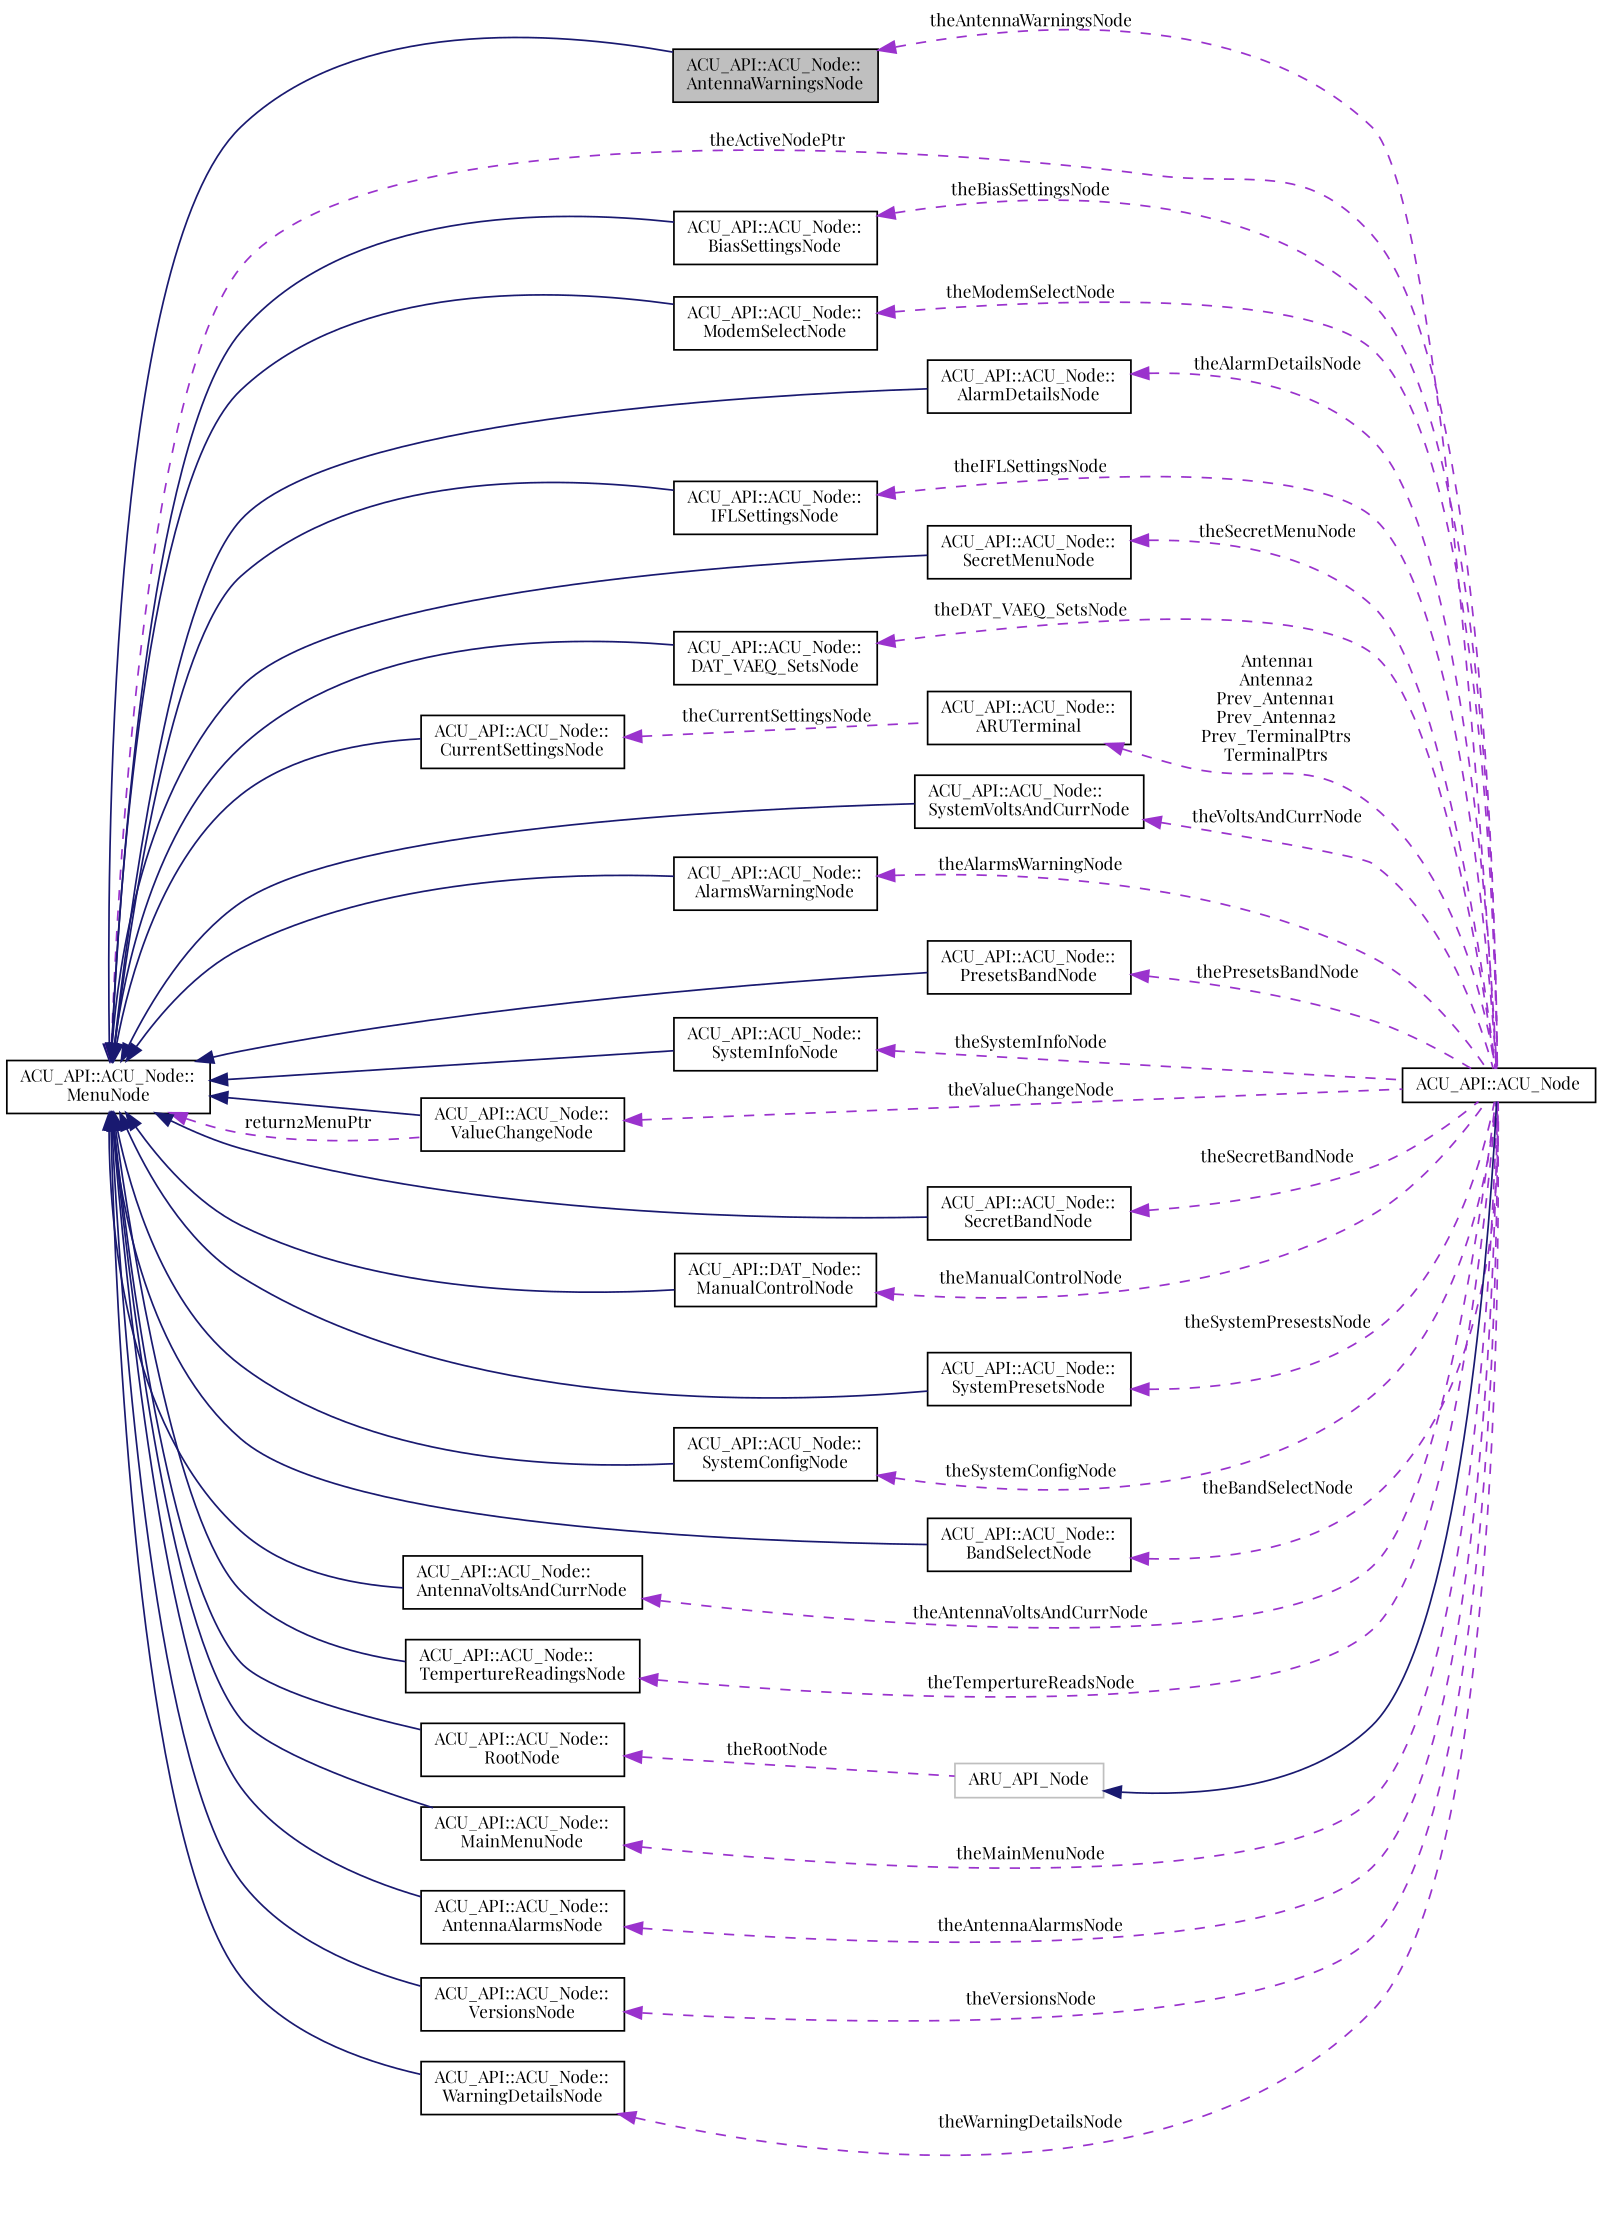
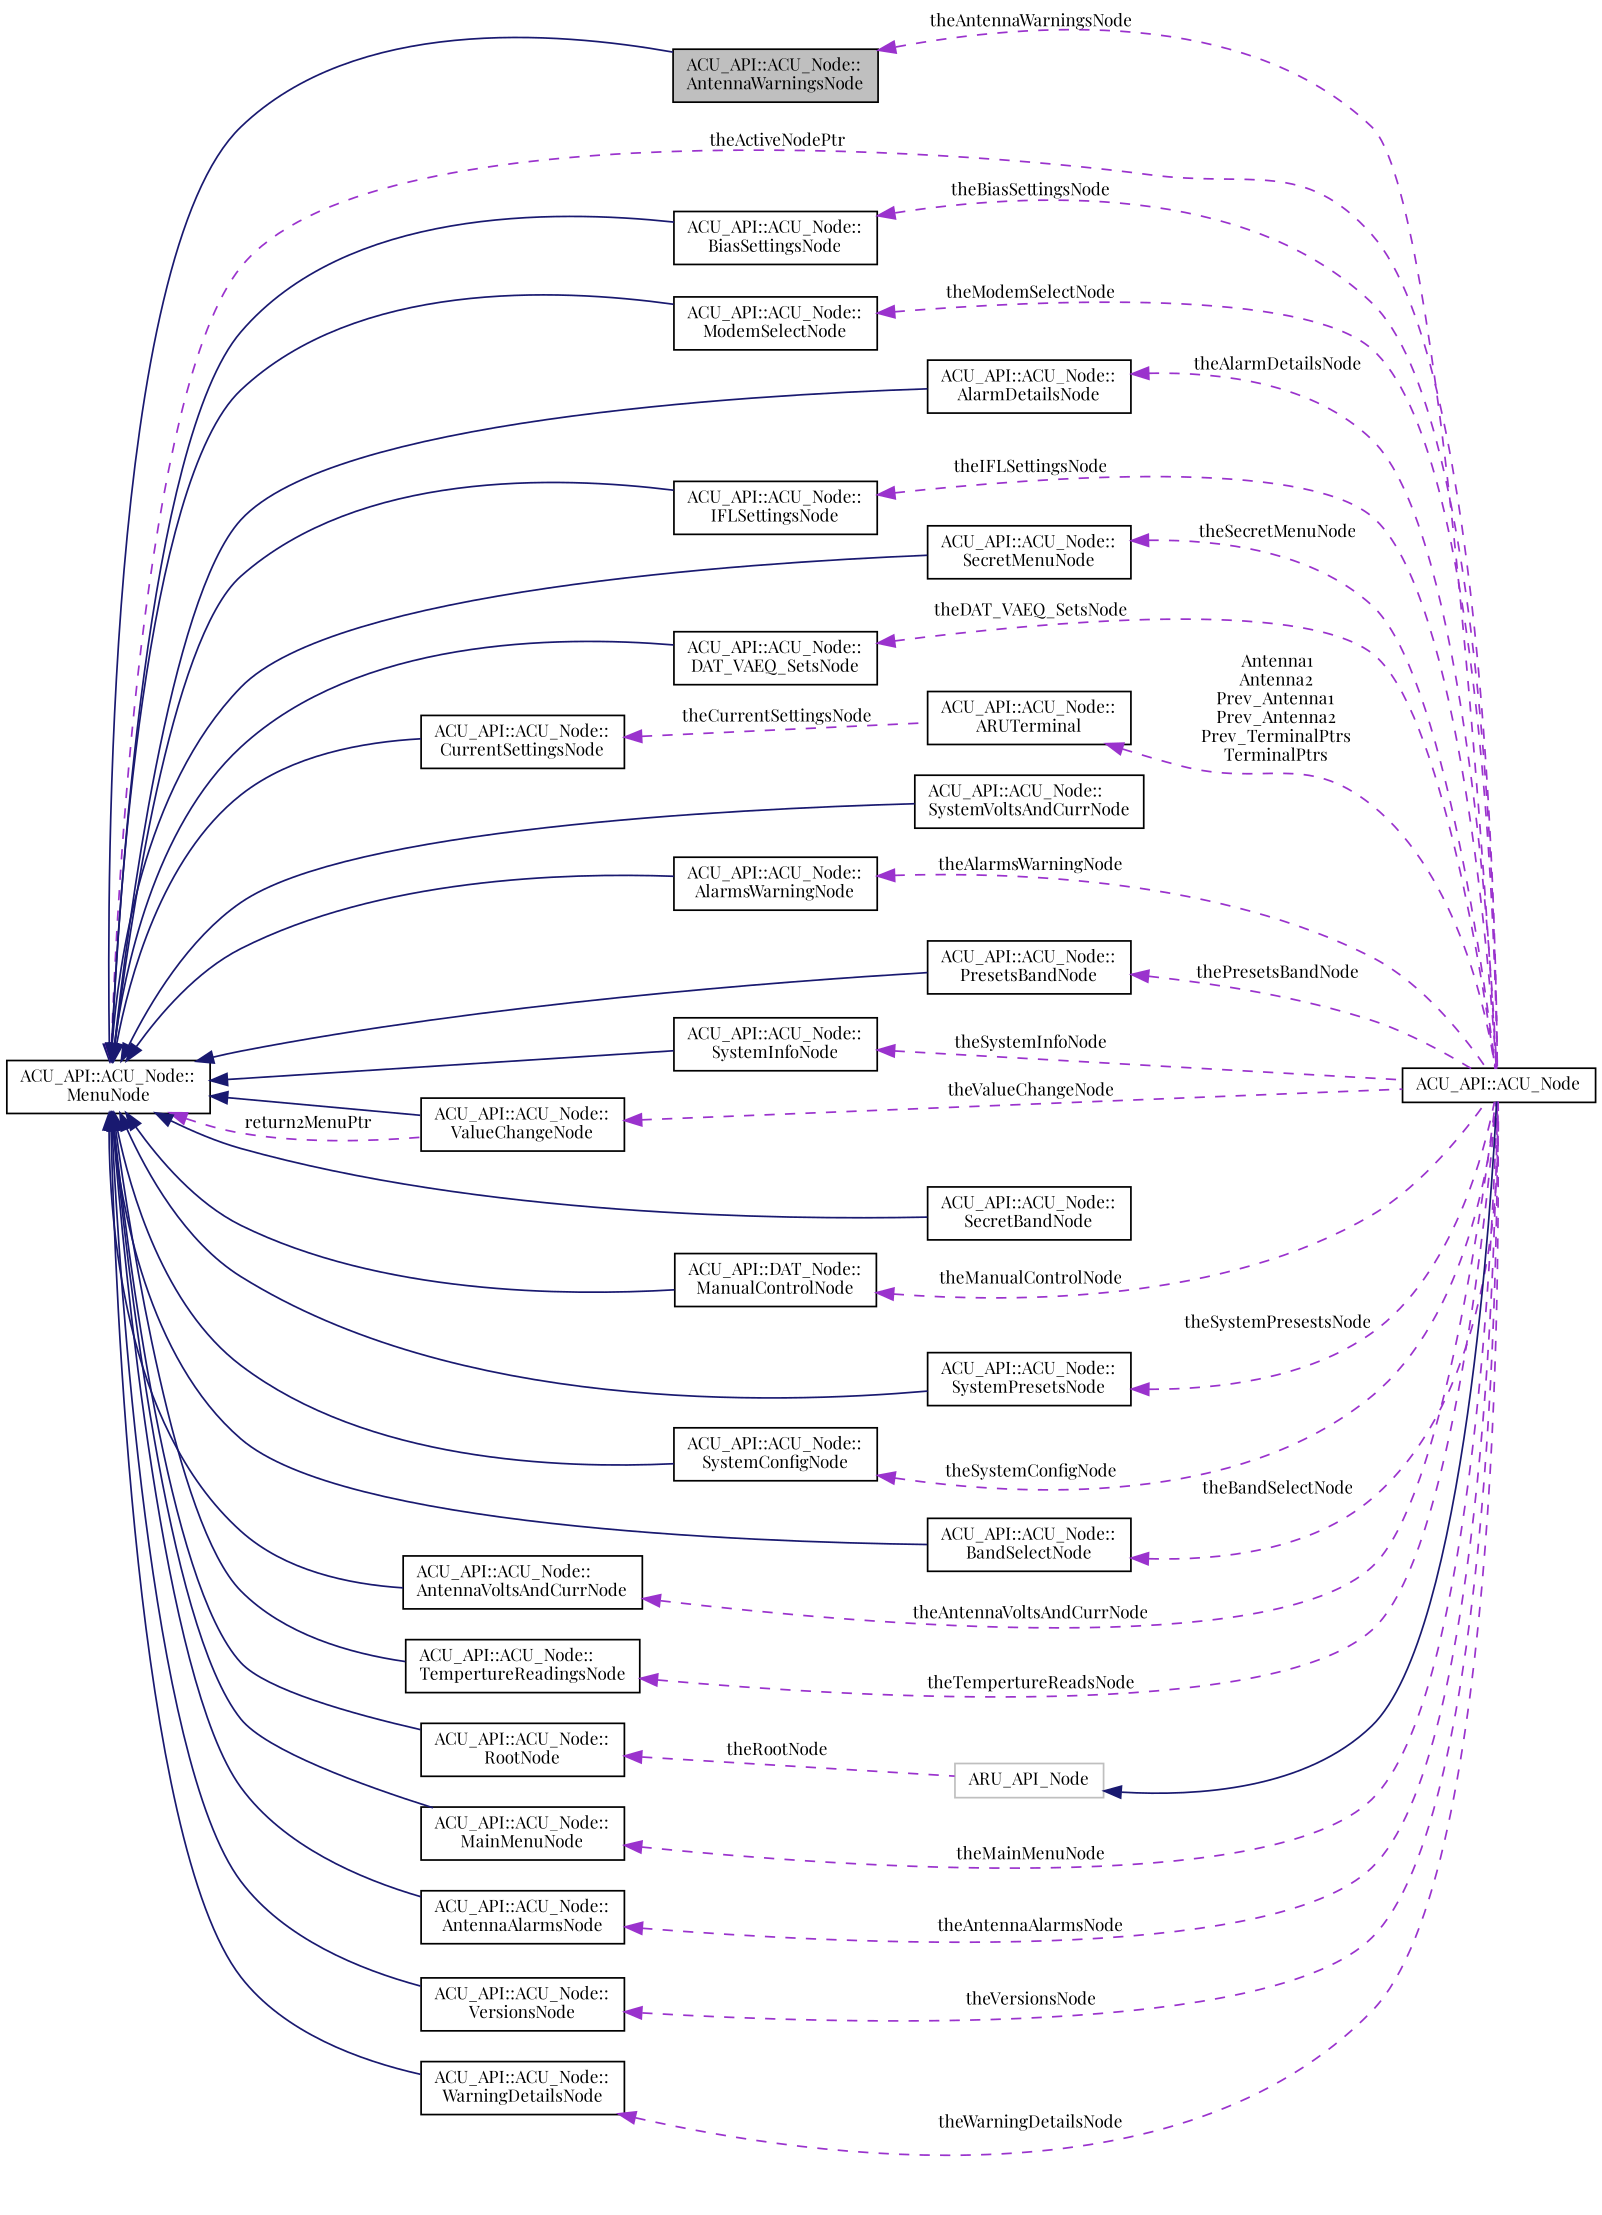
  digraph {
    fontname="Playfair Display"
    rankdir=LR
    node [color=black fillcolor=white fontname="Playfair Display" fontsize=10 shape=record style=filled]
    edge [color=darkorchid3 dir=back fontname="Playfair Display" fontsize=10 labelfontname=Helvetica labelfontsize=10 style=dashed]
    n1 [fillcolor=grey75 fontcolor=black height=0.2 label="ACU_API::ACU_Node::\lAntennaWarningsNode" width=0.4]
    n2 [height=0.2 label="ACU_API::ACU_Node" width=0.4]
    n3 [height=0.2 label="ACU_API::ACU_Node::\lMenuNode" width=0.4]
    n4 [height=0.2 label="ACU_API::ACU_Node::\lBiasSettingsNode" width=0.4]
    n5 [height=0.2 label="ACU_API::ACU_Node::\lModemSelectNode" width=0.4]
    n6 [height=0.2 label="ACU_API::ACU_Node::\lAlarmDetailsNode" width=0.4]
    n7 [height=0.2 label="ACU_API::ACU_Node::\lIFLSettingsNode" width=0.4]
    n8 [height=0.2 label="ACU_API::ACU_Node::\lSecretMenuNode" width=0.4]
    n9 [height=0.2 label="ACU_API::ACU_Node::\lDAT_VAEQ_SetsNode" width=0.4]
    n10 [height=0.2 label="ACU_API::ACU_Node::\lCurrentSettingsNode" width=0.4]
    n11 [height=0.2 label="ACU_API::ACU_Node::\lSystemVoltsAndCurrNode" width=0.4]
    n12 [height=0.2 label="ACU_API::ACU_Node::\lAlarmsWarningNode" width=0.4]
    n13 [height=0.2 label="ACU_API::ACU_Node::\lPresetsBandNode" width=0.4]
    n14 [height=0.2 label="ACU_API::ACU_Node::\lSystemInfoNode" width=0.4]
    n15 [height=0.2 label="ACU_API::ACU_Node::\lValueChangeNode" width=0.4]
    n16 [height=0.2 label="ACU_API::ACU_Node::\lSecretBandNode" width=0.4]
    n17 [height=0.2 label="ACU_API::DAT_Node::\lManualControlNode" width=0.4]
    n18 [height=0.2 label="ACU_API::ACU_Node::\lSystemPresetsNode" width=0.4]
    n19 [height=0.2 label="ACU_API::ACU_Node::\lSystemConfigNode" width=0.4]
    n20 [height=0.2 label="ACU_API::ACU_Node::\lBandSelectNode" width=0.4]
    n21 [height=0.2 label="ACU_API::ACU_Node::\lAntennaVoltsAndCurrNode" width=0.4]
    n22 [height=0.2 label="ACU_API::ACU_Node::\lTempertureReadingsNode" width=0.4]
    n23 [height=0.2 label="ACU_API::ACU_Node::\lRootNode" width=0.4]
    n24 [height=0.2 label="ACU_API::ACU_Node::\lMainMenuNode" width=0.4]
    n25 [height=0.2 label="ACU_API::ACU_Node::\lAntennaAlarmsNode" width=0.4]
    n26 [height=0.2 label="ACU_API::ACU_Node::\lVersionsNode" width=0.4]
    n27 [height=0.2 label="ACU_API::ACU_Node::\lWarningDetailsNode" width=0.4]
    n28 [height=0.2 label="ACU_API::ACU_Node::\lARUTerminal" width=0.4]
    n29 [color=grey75 height=0.2 label=ARU_API_Node width=0.4]
    n1 -> n2 [label=" theAntennaWarningsNode"]
    n3 -> n1 [color=midnightblue style=solid]
    n3 -> n2 [label=" theActiveNodePtr"]
    n3 -> n4 [color=midnightblue style=solid]
    n3 -> n5 [color=midnightblue style=solid]
    n3 -> n6 [color=midnightblue style=solid]
    n3 -> n7 [color=midnightblue style=solid]
    n3 -> n8 [color=midnightblue style=solid]
    n3 -> n9 [color=midnightblue style=solid]
    n3 -> n10 [color=midnightblue style=solid]
    n3 -> n11 [color=midnightblue style=solid]
    n3 -> n12 [color=midnightblue style=solid]
    n3 -> n13 [color=midnightblue style=solid]
    n3 -> n14 [color=midnightblue style=solid]
    n3 -> n15 [color=midnightblue style=solid]
    n3 -> n15 [label=" return2MenuPtr"]
    n3 -> n16 [color=midnightblue style=solid]
    n3 -> n17 [color=midnightblue style=solid]
    n3 -> n18 [color=midnightblue style=solid]
    n3 -> n19 [color=midnightblue style=solid]
    n3 -> n20 [color=midnightblue style=solid]
    n3 -> n21 [color=midnightblue style=solid]
    n3 -> n22 [color=midnightblue style=solid]
    n3 -> n23 [color=midnightblue style=solid]
    n3 -> n24 [color=midnightblue style=solid]
    n3 -> n25 [color=midnightblue style=solid]
    n3 -> n26 [color=midnightblue style=solid]
    n3 -> n27 [color=midnightblue style=solid]
    n4 -> n2 [label=" theBiasSettingsNode"]
    n5 -> n2 [label=" theModemSelectNode"]
    n6 -> n2 [label=" theAlarmDetailsNode"]
    n7 -> n2 [label=" theIFLSettingsNode"]
    n8 -> n2 [label=" theSecretMenuNode"]
    n9 -> n2 [label=" theDAT_VAEQ_SetsNode"]
    n10 -> n28 [label=" theCurrentSettingsNode"]
-   n11 -> n2 [label=" theVoltsAndCurrNode"]
    n12 -> n2 [label=" theAlarmsWarningNode"]
    n13 -> n2 [label=" thePresetsBandNode"]
    n14 -> n2 [label=" theSystemInfoNode"]
    n15 -> n2 [label=" theValueChangeNode"]
-   n16 -> n2 [label=" theSecretBandNode"]
    n17 -> n2 [label=" theManualControlNode"]
    n18 -> n2 [label=" theSystemPresestsNode"]
    n19 -> n2 [label=" theSystemConfigNode"]
    n20 -> n2 [label=" theBandSelectNode"]
    n21 -> n2 [label=" theAntennaVoltsAndCurrNode"]
    n22 -> n2 [label=" theTempertureReadsNode"]
    n23 -> n29 [label=" theRootNode"]
    n24 -> n2 [label=" theMainMenuNode"]
    n25 -> n2 [label=" theAntennaAlarmsNode"]
    n26 -> n2 [label=" theVersionsNode"]
    n27 -> n2 [label=" theWarningDetailsNode"]
    n28 -> n2 [label=" Antenna1\nAntenna2\nPrev_Antenna1\nPrev_Antenna2\nPrev_TerminalPtrs\nTerminalPtrs"]
    n29 -> n2 [color=midnightblue style=solid]
  }
